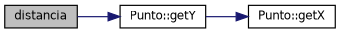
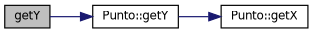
  digraph {
    rankdir=LR
    node [color=black fillcolor=white fontname=Helvetica fontsize=10 shape=record style=filled]
    edge [color=midnightblue fontname=Helvetica fontsize=10 labelfontname=Helvetica labelfontsize=10 style=solid]
-   n1 [fillcolor=grey75 fontcolor=black height=0.2 label=distancia width=0.4]
+   n1 [fillcolor=grey75 fontcolor=black height=0.2 label=getY width=0.4]
    n2 [height=0.2 label="Punto::getY" width=0.4]
    n3 [height=0.2 label="Punto::getX" width=0.4]
    n1 -> n2
    n2 -> n3
  }
